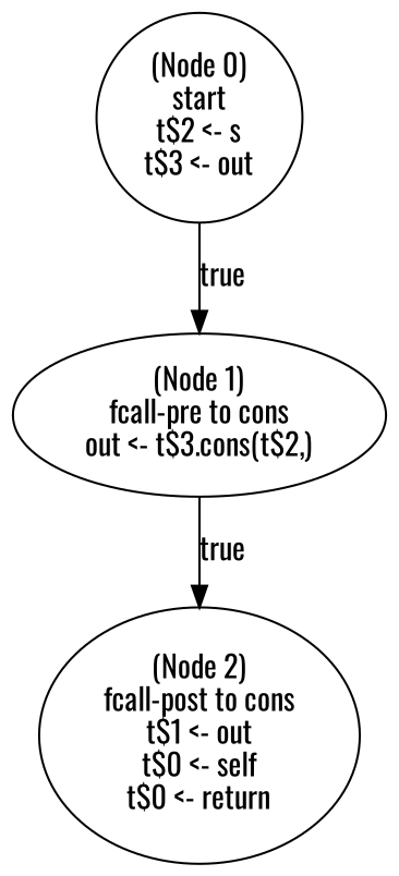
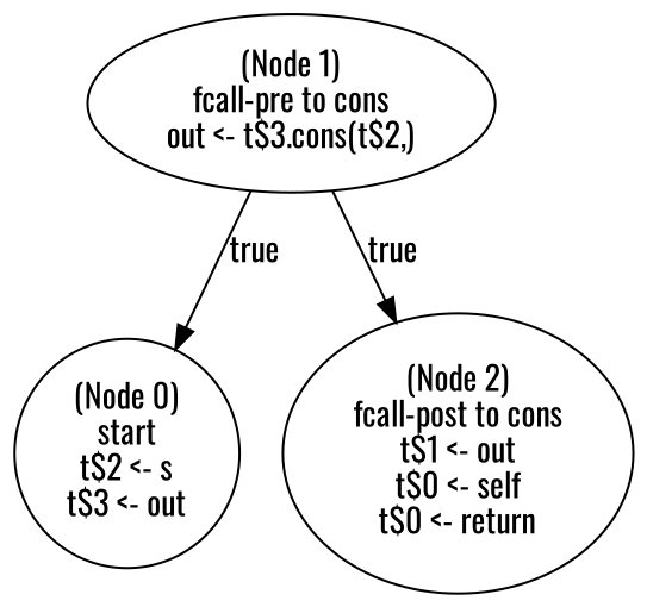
  digraph {
    fontname=Oswald
    node [fontname=Oswald]
    edge [fontname=Oswald]
    n1 [label="(Node 0)\nstart\nt$2 <- s\nt$3 <- out\n"]
    n2 [label="(Node 1)\nfcall-pre to cons\nout <- t$3.cons(t$2,)\n"]
    n3 [label="(Node 2)\nfcall-post to cons\nt$1 <- out\nt$0 <- self\nt$0 <- return\n"]
-   n1 -> n2 [label=true]
+   n2 -> n1 [label=true]
    n2 -> n3 [label=true]
  }
